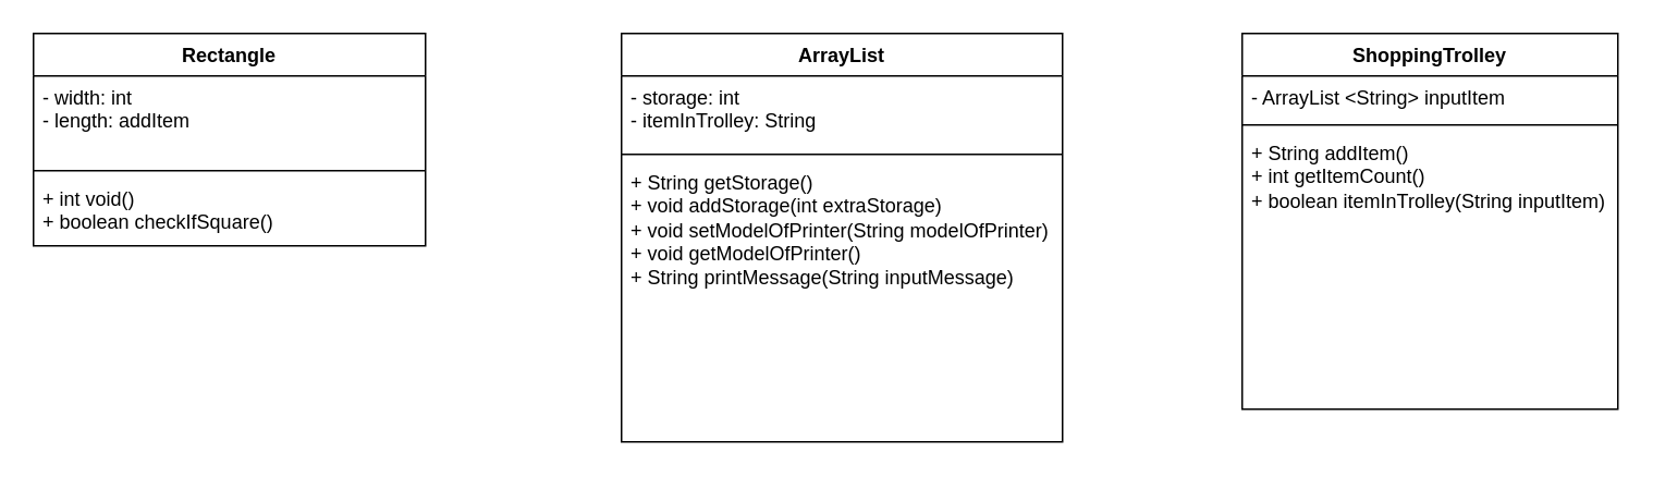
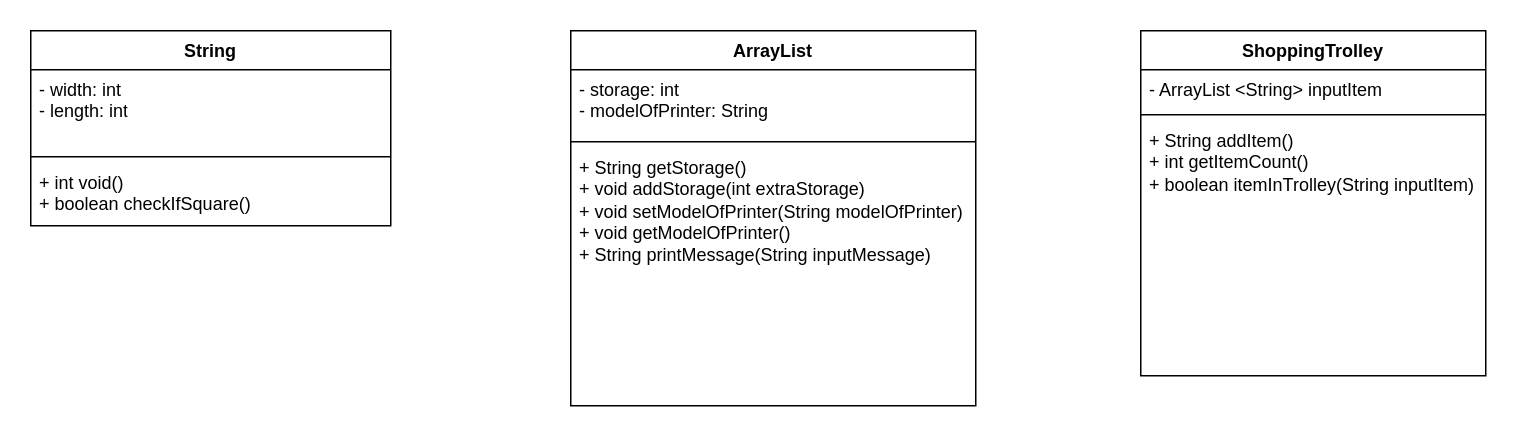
  <mxCell id="0" />
  <mxCell id="1" parent="0" />
- <mxCell id="2" value="Rectangle" style="swimlane;fontStyle=1;align=center;verticalAlign=top;childLayout=stackLayout;horizontal=1;startSize=26;horizontalStack=0;resizeParent=1;resizeParentMax=0;resizeLast=0;collapsible=1;marginBottom=0;whiteSpace=wrap;html=1;" parent="1" vertex="1"><mxGeometry x="20" y="20" width="240" height="130" as="geometry" /></mxCell>
- <mxCell id="3" value="- width: int&lt;br&gt;- length: addItem" style="text;strokeColor=none;fillColor=none;align=left;verticalAlign=top;spacingLeft=4;spacingRight=4;overflow=hidden;rotatable=0;points=[[0,0.5],[1,0.5]];portConstraint=eastwest;whiteSpace=wrap;html=1;" parent="2" vertex="1"><mxGeometry y="26" width="240" height="54" as="geometry" /></mxCell>
+ <mxCell id="2" value="String" style="swimlane;fontStyle=1;align=center;verticalAlign=top;childLayout=stackLayout;horizontal=1;startSize=26;horizontalStack=0;resizeParent=1;resizeParentMax=0;resizeLast=0;collapsible=1;marginBottom=0;whiteSpace=wrap;html=1;" parent="1" vertex="1"><mxGeometry x="20" y="20" width="240" height="130" as="geometry" /></mxCell>
+ <mxCell id="3" value="- width: int&lt;br&gt;- length: int" style="text;strokeColor=none;fillColor=none;align=left;verticalAlign=top;spacingLeft=4;spacingRight=4;overflow=hidden;rotatable=0;points=[[0,0.5],[1,0.5]];portConstraint=eastwest;whiteSpace=wrap;html=1;" parent="2" vertex="1"><mxGeometry y="26" width="240" height="54" as="geometry" /></mxCell>
  <mxCell id="4" value="" style="line;strokeWidth=1;fillColor=none;align=left;verticalAlign=middle;spacingTop=-1;spacingLeft=3;spacingRight=3;rotatable=0;labelPosition=right;points=[];portConstraint=eastwest;strokeColor=inherit;" parent="2" vertex="1"><mxGeometry y="80" width="240" height="8" as="geometry" /></mxCell>
  <mxCell id="5" value="+ int void()&lt;br&gt;+ boolean checkIfSquare()" style="text;strokeColor=none;fillColor=none;align=left;verticalAlign=top;spacingLeft=4;spacingRight=4;overflow=hidden;rotatable=0;points=[[0,0.5],[1,0.5]];portConstraint=eastwest;whiteSpace=wrap;html=1;" parent="2" vertex="1"><mxGeometry y="88" width="240" height="42" as="geometry" /></mxCell>
  <mxCell id="6" style="edgeStyle=orthogonalEdgeStyle;rounded=0;orthogonalLoop=1;jettySize=auto;html=1;exitX=1;exitY=0.5;exitDx=0;exitDy=0;" parent="2" source="3" target="3" edge="1"><mxGeometry relative="1" as="geometry" /></mxCell>
  <mxCell id="7" style="edgeStyle=orthogonalEdgeStyle;rounded=0;orthogonalLoop=1;jettySize=auto;html=1;exitX=1;exitY=0.5;exitDx=0;exitDy=0;" parent="2" source="3" target="3" edge="1"><mxGeometry relative="1" as="geometry" /></mxCell>
  <mxCell id="8" value="ArrayList" style="swimlane;fontStyle=1;align=center;verticalAlign=top;childLayout=stackLayout;horizontal=1;startSize=26;horizontalStack=0;resizeParent=1;resizeParentMax=0;resizeLast=0;collapsible=1;marginBottom=0;whiteSpace=wrap;html=1;" parent="1" vertex="1"><mxGeometry x="380" y="20" width="270" height="250" as="geometry" /></mxCell>
- <mxCell id="9" value="- storage: int&lt;br&gt;- itemInTrolley: String" style="text;strokeColor=none;fillColor=none;align=left;verticalAlign=top;spacingLeft=4;spacingRight=4;overflow=hidden;rotatable=0;points=[[0,0.5],[1,0.5]];portConstraint=eastwest;whiteSpace=wrap;html=1;" parent="8" vertex="1"><mxGeometry y="26" width="270" height="44" as="geometry" /></mxCell>
+ <mxCell id="9" value="- storage: int&lt;br&gt;- modelOfPrinter: String" style="text;strokeColor=none;fillColor=none;align=left;verticalAlign=top;spacingLeft=4;spacingRight=4;overflow=hidden;rotatable=0;points=[[0,0.5],[1,0.5]];portConstraint=eastwest;whiteSpace=wrap;html=1;" parent="8" vertex="1"><mxGeometry y="26" width="270" height="44" as="geometry" /></mxCell>
  <mxCell id="10" value="" style="line;strokeWidth=1;fillColor=none;align=left;verticalAlign=middle;spacingTop=-1;spacingLeft=3;spacingRight=3;rotatable=0;labelPosition=right;points=[];portConstraint=eastwest;strokeColor=inherit;" parent="8" vertex="1"><mxGeometry y="70" width="270" height="8" as="geometry" /></mxCell>
  <mxCell id="11" value="+ String getStorage()&lt;br&gt;+ void addStorage(int extraStorage)&lt;br&gt;+ void setModelOfPrinter(String modelOfPrinter)&lt;br&gt;+ void getModelOfPrinter()&lt;br&gt;+ String printMessage(String inputMessage)" style="text;strokeColor=none;fillColor=none;align=left;verticalAlign=top;spacingLeft=4;spacingRight=4;overflow=hidden;rotatable=0;points=[[0,0.5],[1,0.5]];portConstraint=eastwest;whiteSpace=wrap;html=1;" parent="8" vertex="1"><mxGeometry y="78" width="270" height="172" as="geometry" /></mxCell>
  <mxCell id="12" value="ShoppingTrolley" style="swimlane;fontStyle=1;align=center;verticalAlign=top;childLayout=stackLayout;horizontal=1;startSize=26;horizontalStack=0;resizeParent=1;resizeParentMax=0;resizeLast=0;collapsible=1;marginBottom=0;whiteSpace=wrap;html=1;" parent="1" vertex="1"><mxGeometry x="760" y="20" width="230" height="230" as="geometry" /></mxCell>
  <mxCell id="13" value="- ArrayList &amp;lt;String&amp;gt; inputItem" style="text;strokeColor=none;fillColor=none;align=left;verticalAlign=top;spacingLeft=4;spacingRight=4;overflow=hidden;rotatable=0;points=[[0,0.5],[1,0.5]];portConstraint=eastwest;whiteSpace=wrap;html=1;" parent="12" vertex="1"><mxGeometry y="26" width="230" height="26" as="geometry" /></mxCell>
  <mxCell id="14" value="" style="line;strokeWidth=1;fillColor=none;align=left;verticalAlign=middle;spacingTop=-1;spacingLeft=3;spacingRight=3;rotatable=0;labelPosition=right;points=[];portConstraint=eastwest;strokeColor=inherit;" parent="12" vertex="1"><mxGeometry y="52" width="230" height="8" as="geometry" /></mxCell>
  <mxCell id="15" value="+ String addItem()&lt;br&gt;+ int getItemCount()&lt;br&gt;+ boolean itemInTrolley(String inputItem)" style="text;strokeColor=none;fillColor=none;align=left;verticalAlign=top;spacingLeft=4;spacingRight=4;overflow=hidden;rotatable=0;points=[[0,0.5],[1,0.5]];portConstraint=eastwest;whiteSpace=wrap;html=1;" parent="12" vertex="1"><mxGeometry y="60" width="230" height="170" as="geometry" /></mxCell>
